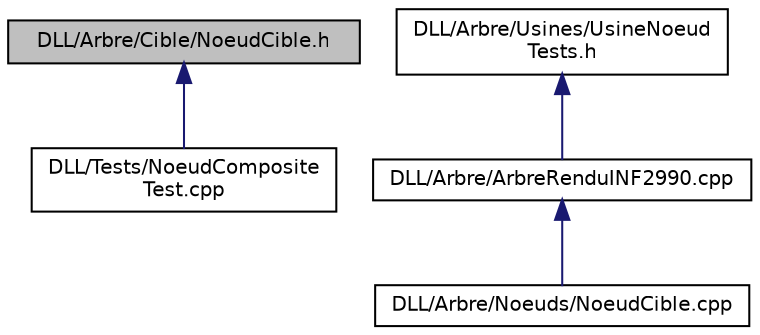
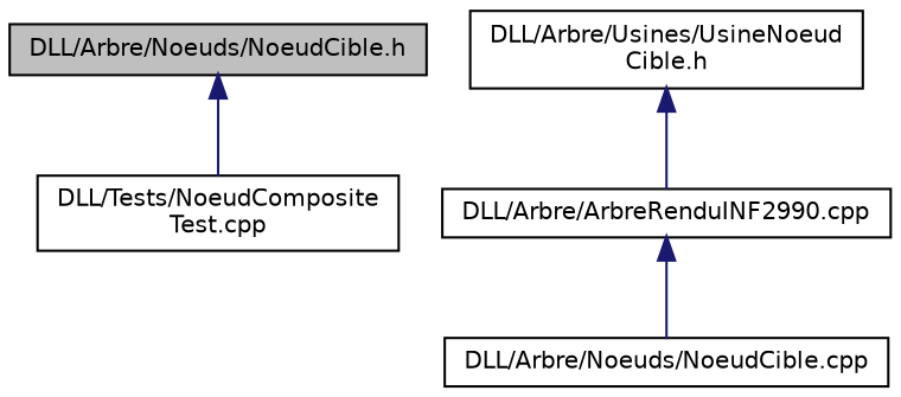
  digraph {
    node [color=black fillcolor=white fontname=Helvetica fontsize=10 shape=record style=filled]
    edge [color=midnightblue dir=back fontname=Helvetica fontsize=10 labelfontname=Helvetica labelfontsize=10 style=solid]
-   n1 [fillcolor=grey75 fontcolor=black height=0.2 label="DLL/Arbre/Cible/NoeudCible.h" width=0.4]
+   n1 [fillcolor=grey75 fontcolor=black height=0.2 label="DLL/Arbre/Noeuds/NoeudCible.h" width=0.4]
    n2 [height=0.2 label="DLL/Tests/NoeudComposite\lTest.cpp" width=0.4]
-   n3 [height=0.2 label="DLL/Arbre/Usines/UsineNoeud\lTests.h" width=0.4]
+   n3 [height=0.2 label="DLL/Arbre/Usines/UsineNoeud\lCible.h" width=0.4]
    n4 [height=0.2 label="DLL/Arbre/ArbreRenduINF2990.cpp" width=0.4]
    n5 [height=0.2 label="DLL/Arbre/Noeuds/NoeudCible.cpp" width=0.4]
    n1 -> n2
    n3 -> n4
    n4 -> n5
  }
